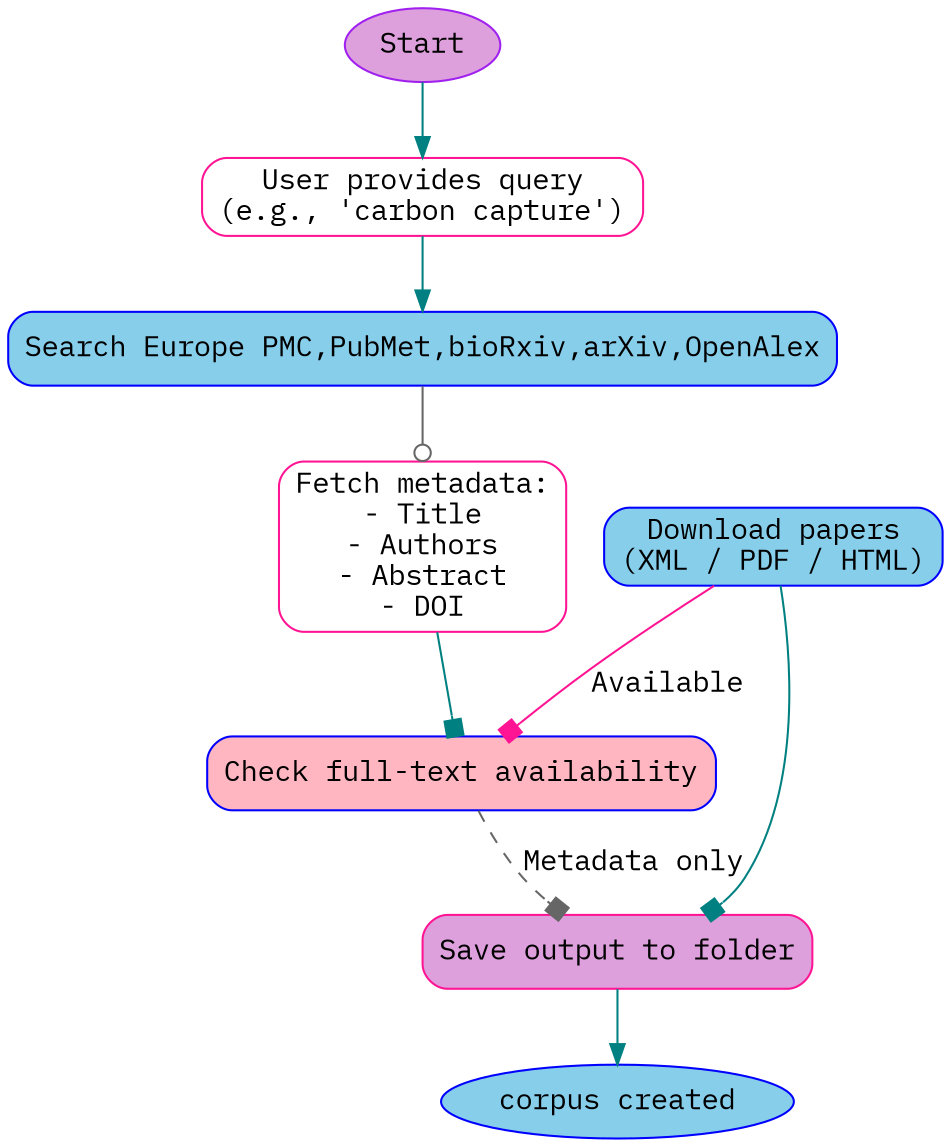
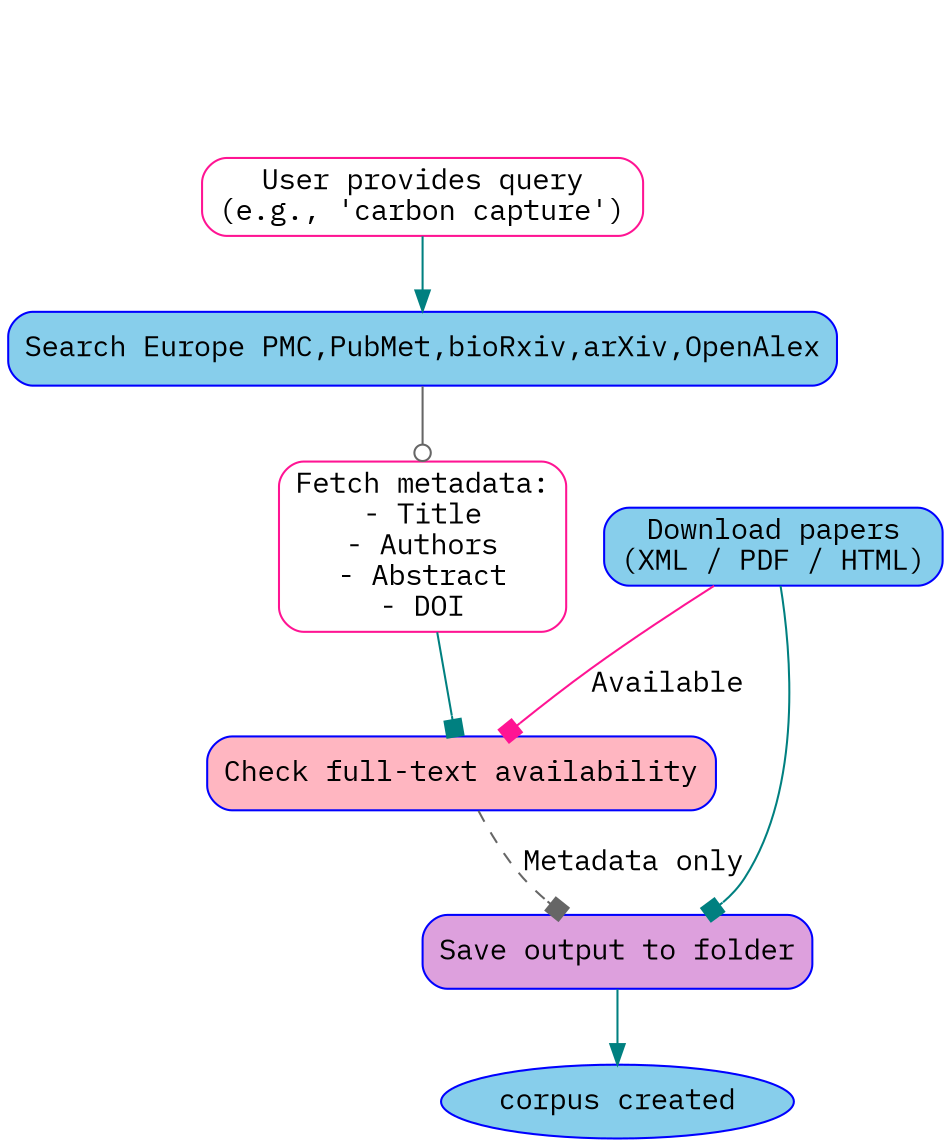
  digraph {
    fontname="IBM Plex Mono"
    rankdir=TB
    node [color=blue fillcolor=skyblue fontname="IBM Plex Mono" shape=box style="rounded,filled"]
    edge [arrowhead=box color=teal fontname="IBM Plex Mono"]
-   n1 [color=purple fillcolor=plum label=Start shape=oval style=filled]
    n2 [color=deeppink fillcolor=white label="User provides query\n(e.g., 'carbon capture')"]
    n3 [label="Search Europe PMC,PubMet,bioRxiv,arXiv,OpenAlex"]
    n4 [color=deeppink fillcolor=white label="Fetch metadata:\n- Title\n- Authors\n- Abstract\n- DOI"]
    n5 [fillcolor=lightpink label="Check full-text availability"]
-   n6 [color=deeppink fillcolor=plum label="Save output to folder"]
+   n6 [fillcolor=plum label="Save output to folder"]
    n7 [label="Download papers\n(XML / PDF / HTML)"]
    n8 [label="corpus created" shape=oval style=filled]
-   n1 -> n2 [arrowhead=normal]
    n2 -> n3 [arrowhead=normal]
    n3 -> n4 [arrowhead=odot color=gray40]
    n4 -> n5
    n5 -> n6 [color=gray40 label="Metadata only" style=dashed]
    n6 -> n8 [arrowhead=normal]
    n7 -> n5 [color=deeppink label=Available]
    n7 -> n6
  }
